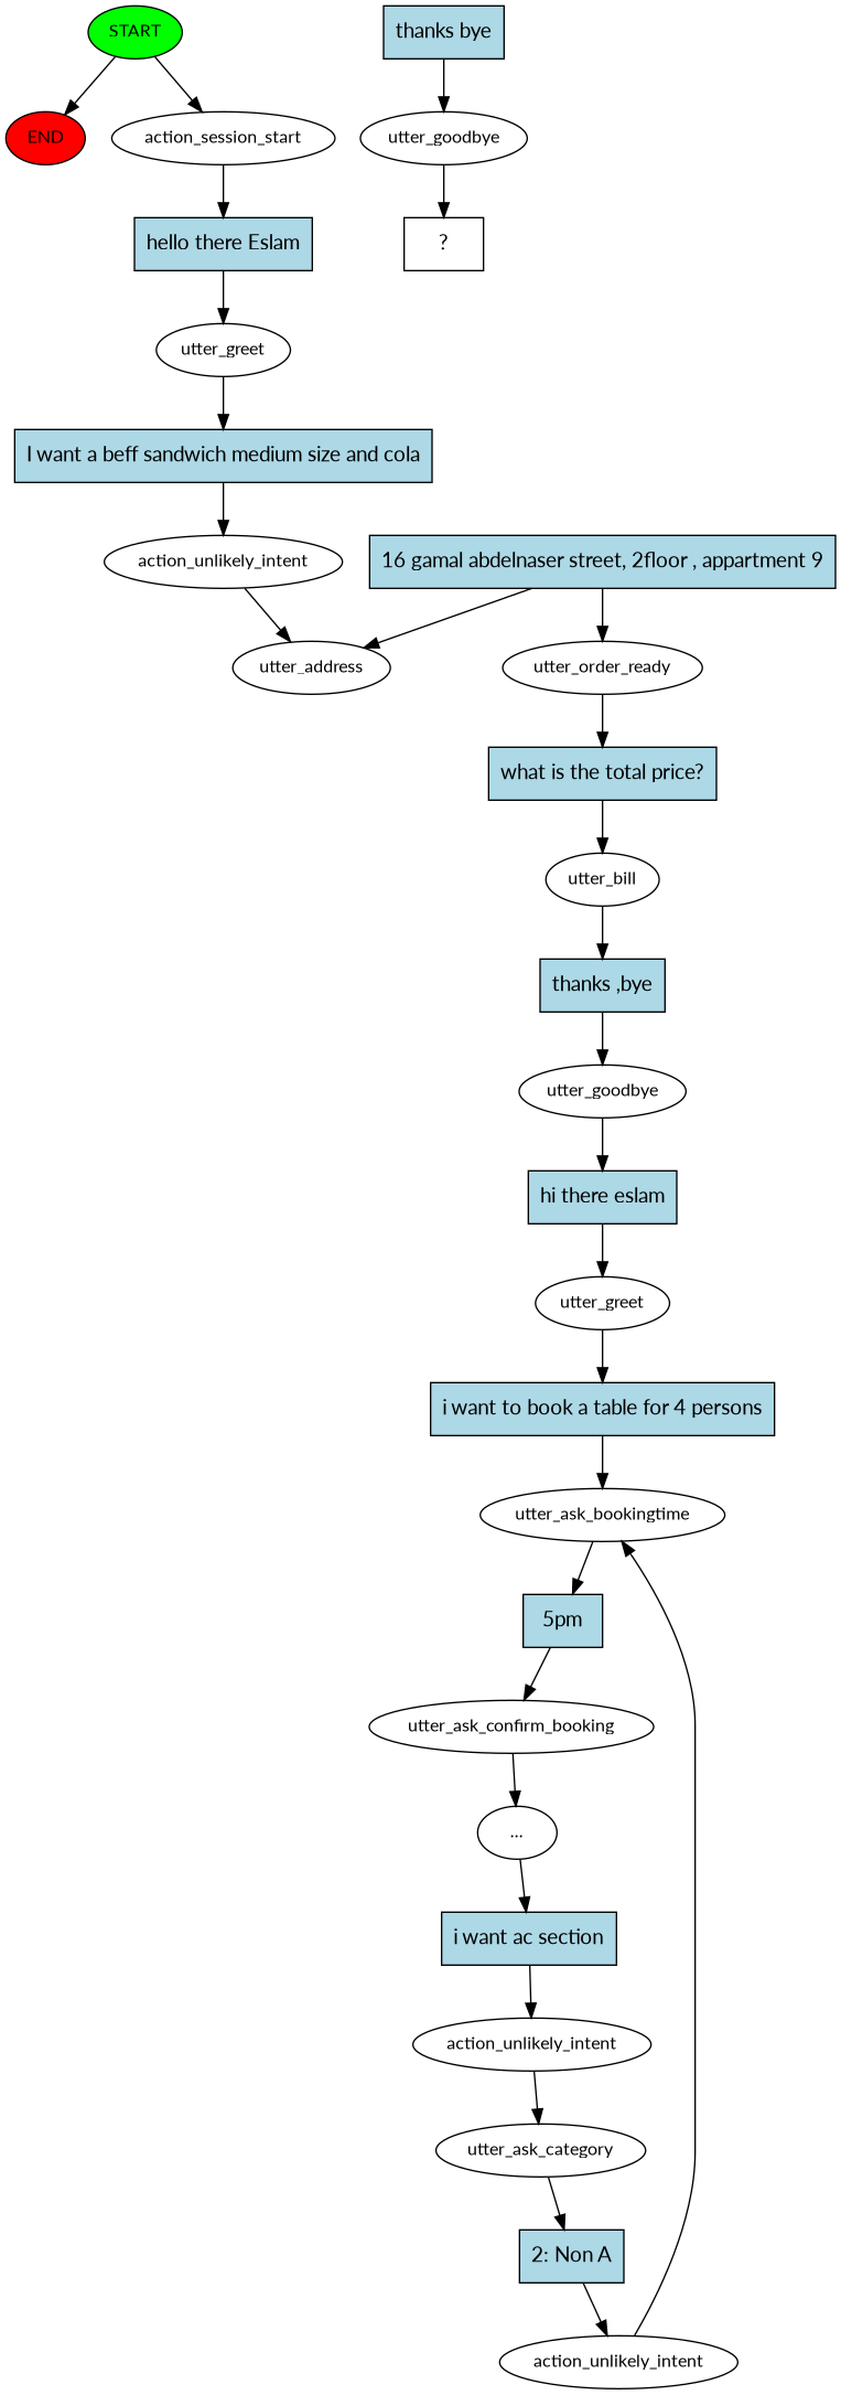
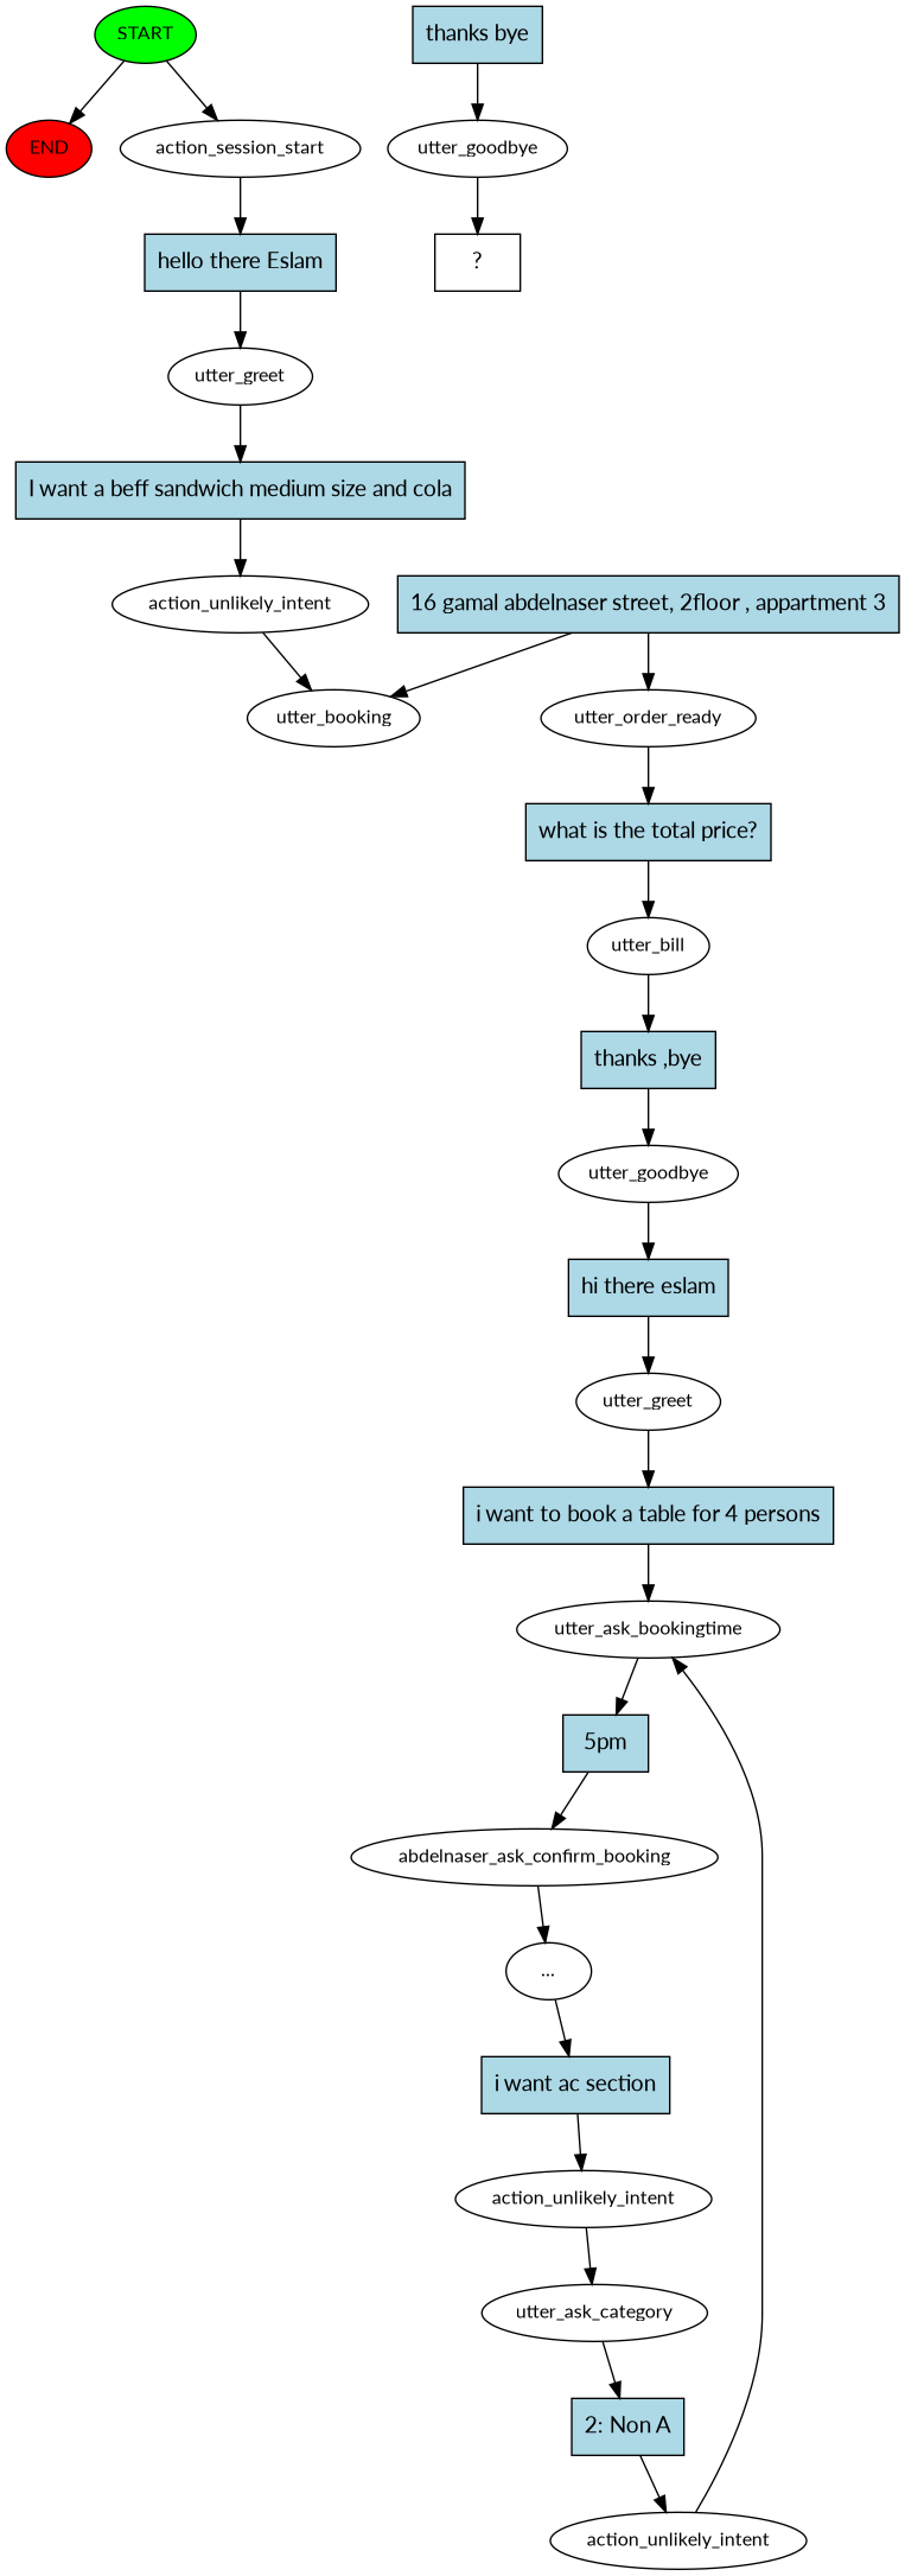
  digraph {
    fontname=Lato
    node [fontname=Lato fontsize=12]
    edge [fontname=Lato]
    n1 [fillcolor=green label=START style=filled]
    n2 [fillcolor=red label=END style=filled]
    n3 [label=action_session_start]
    n4 [fillcolor=lightblue label="hello there Eslam" shape=rect style=filled fontsize=""]
    n5 [label=utter_greet]
    n6 [fillcolor=lightblue label="I want a beff sandwich medium size and cola" shape=rect style=filled fontsize=""]
    n7 [label=action_unlikely_intent]
-   n8 [label=utter_address]
-   n9 [fillcolor=lightblue label="16 gamal abdelnaser street, 2floor , appartment 9" shape=rect style=filled fontsize=""]
+   n8 [label=utter_booking]
+   n9 [fillcolor=lightblue label="16 gamal abdelnaser street, 2floor , appartment 3" shape=rect style=filled fontsize=""]
    n10 [label=utter_order_ready]
    n11 [fillcolor=lightblue label="what is the total price?" shape=rect style=filled fontsize=""]
    n12 [label=utter_bill]
    n13 [fillcolor=lightblue label="thanks ,bye" shape=rect style=filled fontsize=""]
    n14 [label=utter_goodbye]
    n15 [fillcolor=lightblue label="hi there eslam" shape=rect style=filled fontsize=""]
    n16 [label=utter_greet]
    n17 [fillcolor=lightblue label="i want to book a table for 4 persons" shape=rect style=filled fontsize=""]
    n18 [label=utter_ask_bookingtime]
    n19 [fillcolor=lightblue label="5pm" shape=rect style=filled fontsize=""]
-   n20 [label=utter_ask_confirm_booking]
+   n20 [label=abdelnaser_ask_confirm_booking]
    n21 [label="..."]
    n22 [fillcolor=lightblue label="i want ac section" shape=rect style=filled fontsize=""]
    n23 [fillcolor=lightblue label="thanks bye" shape=rect style=filled fontsize=""]
    n24 [label=utter_goodbye]
    n25 [label=action_unlikely_intent]
    n26 [label=utter_ask_category]
    n27 [fillcolor=lightblue label="2: Non A" shape=rect style=filled fontsize=""]
    n28 [label=action_unlikely_intent]
    n29 [label="  ?  " shape=rect fontsize=""]
    n1 -> n2
    n1 -> n3
    n3 -> n4
    n4 -> n5
    n5 -> n6
    n6 -> n7
    n7 -> n8
    n9 -> n8
    n9 -> n10
    n10 -> n11
    n11 -> n12
    n12 -> n13
    n13 -> n14
    n14 -> n15
    n15 -> n16
    n16 -> n17
    n17 -> n18
    n18 -> n19
    n19 -> n20
    n20 -> n21
    n21 -> n22
    n22 -> n25
    n23 -> n24
    n24 -> n29
    n25 -> n26
    n26 -> n27
    n27 -> n28
    n28 -> n18
  }
